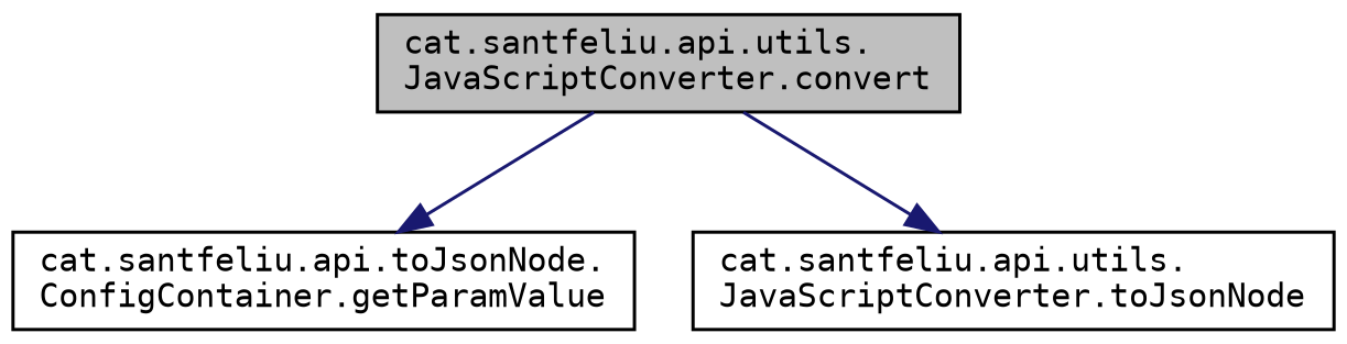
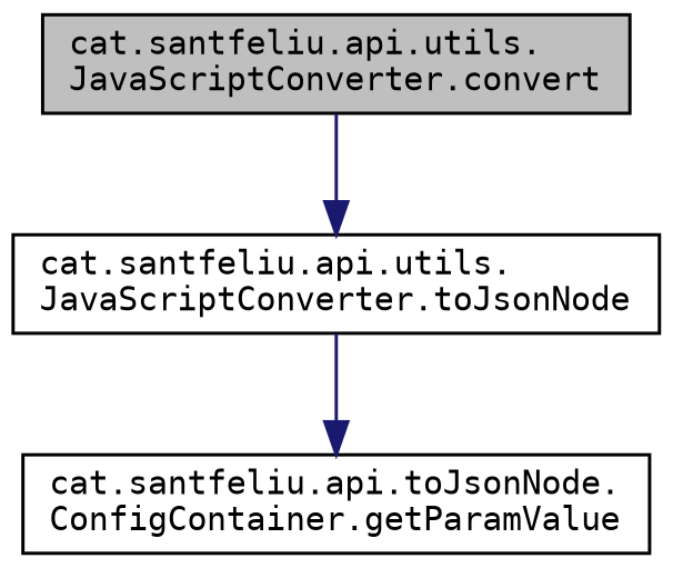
  digraph {
    fontname="DejaVu Sans Mono"
    rankdir=TB
    node [color=black fillcolor=white fontname="DejaVu Sans Mono" fontsize=10 shape=record style=filled]
    edge [color=midnightblue fontname="DejaVu Sans Mono" fontsize=10 labelfontname=Helvetica labelfontsize=10 style=solid]
    n1 [fillcolor=grey75 fontcolor=black height=0.2 label="cat.santfeliu.api.utils.\lJavaScriptConverter.convert" width=0.4]
    n2 [height=0.2 label="cat.santfeliu.api.toJsonNode.\lConfigContainer.getParamValue" width=0.4]
    n3 [height=0.2 label="cat.santfeliu.api.utils.\lJavaScriptConverter.toJsonNode" width=0.4]
-   n1 -> n2
+   n3 -> n2
    n1 -> n3
  }
